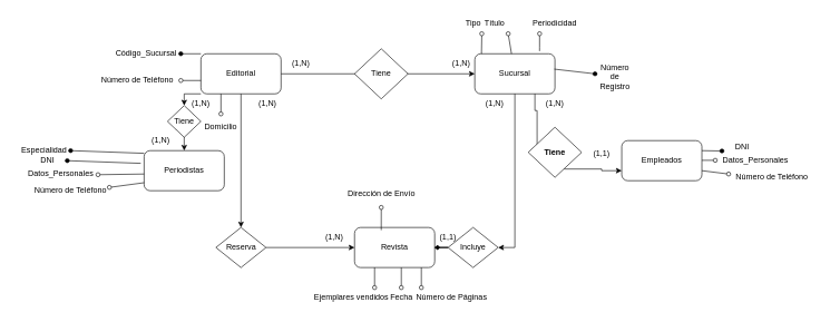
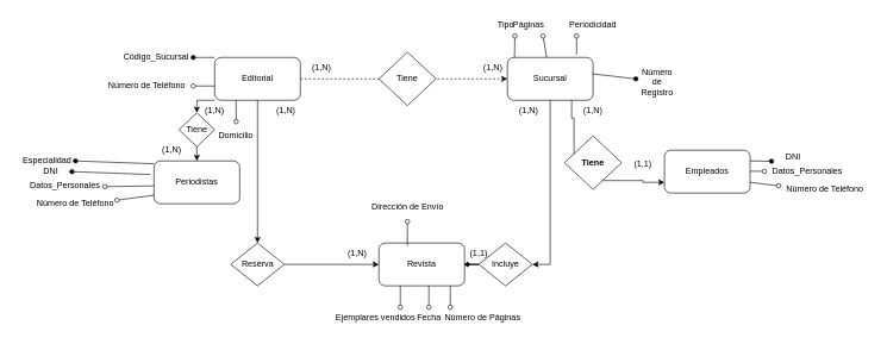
  <mxCell id="0" />
  <mxCell id="1" parent="0" />
  <mxCell id="2" style="edgeStyle=orthogonalEdgeStyle;rounded=0;orthogonalLoop=1;jettySize=auto;html=1;entryX=0;entryY=0.5;entryDx=0;entryDy=0;" edge="1" parent="1" source="12" target="5"><mxGeometry relative="1" as="geometry"><mxPoint x="460" y="310" as="targetPoint" /></mxGeometry></mxCell>
  <mxCell id="3" style="edgeStyle=orthogonalEdgeStyle;rounded=0;orthogonalLoop=1;jettySize=auto;html=1;exitX=0;exitY=1;exitDx=0;exitDy=0;entryX=0.5;entryY=0;entryDx=0;entryDy=0;" edge="1" parent="1" source="42" target="40"><mxGeometry relative="1" as="geometry" /></mxCell>
  <mxCell id="4" value="Editorial " style="rounded=1;whiteSpace=wrap;html=1;" vertex="1" parent="1"><mxGeometry x="300" y="80" width="120" height="60" as="geometry" /></mxCell>
  <mxCell id="5" value="Revista " style="rounded=1;whiteSpace=wrap;html=1;" vertex="1" parent="1"><mxGeometry x="530" y="340" width="120" height="60" as="geometry" /></mxCell>
  <mxCell id="6" style="edgeStyle=orthogonalEdgeStyle;rounded=0;orthogonalLoop=1;jettySize=auto;html=1;entryX=1;entryY=0.5;entryDx=0;entryDy=0;endArrow=diamond;" edge="1" parent="1" source="10" target="5"><mxGeometry relative="1" as="geometry"><mxPoint x="710" y="320" as="targetPoint" /></mxGeometry></mxCell>
  <mxCell id="7" style="edgeStyle=orthogonalEdgeStyle;rounded=0;orthogonalLoop=1;jettySize=auto;html=1;exitX=0.75;exitY=1;exitDx=0;exitDy=0;entryX=0;entryY=0.75;entryDx=0;entryDy=0;" edge="1" parent="1" source="33" target="31"><mxGeometry relative="1" as="geometry" /></mxCell>
  <mxCell id="8" value="Sucursal " style="rounded=1;whiteSpace=wrap;html=1;" vertex="1" parent="1"><mxGeometry x="710" y="80" width="120" height="60" as="geometry" /></mxCell>
  <mxCell id="9" value="" style="edgeStyle=orthogonalEdgeStyle;rounded=0;orthogonalLoop=1;jettySize=auto;html=1;entryX=1;entryY=0.5;entryDx=0;entryDy=0;" edge="1" parent="1" source="8" target="10"><mxGeometry relative="1" as="geometry"><mxPoint x="650" y="300" as="targetPoint" /><mxPoint x="710" y="140" as="sourcePoint" /></mxGeometry></mxCell>
  <mxCell id="10" value="Incluye " style="rhombus;whiteSpace=wrap;html=1;" vertex="1" parent="1"><mxGeometry x="670" y="340" width="75" height="60" as="geometry" /></mxCell>
  <mxCell id="11" value="" style="edgeStyle=orthogonalEdgeStyle;rounded=0;orthogonalLoop=1;jettySize=auto;html=1;" edge="1" parent="1" source="4" target="12"><mxGeometry relative="1" as="geometry"><mxPoint x="460" y="310" as="targetPoint" /><mxPoint x="460" y="140" as="sourcePoint" /></mxGeometry></mxCell>
  <mxCell id="12" value="Reserva" style="rhombus;whiteSpace=wrap;html=1;" vertex="1" parent="1"><mxGeometry x="322.5" y="340" width="75" height="60" as="geometry" /></mxCell>
  <mxCell id="13" value="Número de Teléfono " style="text;strokeColor=none;align=center;fillColor=none;html=1;verticalAlign=middle;whiteSpace=wrap;rounded=0;" vertex="1" parent="1"><mxGeometry x="140" y="95" width="130" height="50" as="geometry" /></mxCell>
  <mxCell id="14" value="Domicilio " style="text;strokeColor=none;align=center;fillColor=none;html=1;verticalAlign=middle;whiteSpace=wrap;rounded=0;" vertex="1" parent="1"><mxGeometry x="300" y="175" width="60" height="30" as="geometry" /></mxCell>
  <mxCell id="15" value="" style="endArrow=oval;html=1;rounded=0;endFill=0;" edge="1" parent="1"><mxGeometry width="50" height="50" relative="1" as="geometry"><mxPoint x="300" y="120" as="sourcePoint" /><mxPoint x="270" y="120" as="targetPoint" /></mxGeometry></mxCell>
  <mxCell id="16" value="" style="endArrow=oval;html=1;rounded=0;endFill=0;exitX=0.25;exitY=1;exitDx=0;exitDy=0;" edge="1" parent="1" source="4"><mxGeometry width="50" height="50" relative="1" as="geometry"><mxPoint x="330" y="160" as="sourcePoint" /><mxPoint x="330" y="170" as="targetPoint" /></mxGeometry></mxCell>
  <mxCell id="17" value="" style="endArrow=oval;html=1;rounded=0;endFill=0;" edge="1" parent="1"><mxGeometry width="50" height="50" relative="1" as="geometry"><mxPoint x="630" y="400" as="sourcePoint" /><mxPoint x="630" y="430" as="targetPoint" /></mxGeometry></mxCell>
  <mxCell id="18" value="(1,N) " style="text;strokeColor=none;align=center;fillColor=none;html=1;verticalAlign=middle;whiteSpace=wrap;rounded=0;" vertex="1" parent="1"><mxGeometry x="420" y="80" width="60" height="30" as="geometry" /></mxCell>
  <mxCell id="19" value="(1,N) " style="text;strokeColor=none;align=center;fillColor=none;html=1;verticalAlign=middle;whiteSpace=wrap;rounded=0;" vertex="1" parent="1"><mxGeometry x="660" y="80" width="60" height="30" as="geometry" /></mxCell>
  <mxCell id="20" value="(1,N) " style="text;strokeColor=none;align=center;fillColor=none;html=1;verticalAlign=middle;whiteSpace=wrap;rounded=0;" vertex="1" parent="1"><mxGeometry x="370" y="140" width="60" height="30" as="geometry" /></mxCell>
  <mxCell id="21" value="(1,N) " style="text;strokeColor=none;align=center;fillColor=none;html=1;verticalAlign=middle;whiteSpace=wrap;rounded=0;" vertex="1" parent="1"><mxGeometry x="470" y="340" width="60" height="30" as="geometry" /></mxCell>
  <mxCell id="22" value="(1,N) " style="text;strokeColor=none;align=center;fillColor=none;html=1;verticalAlign=middle;whiteSpace=wrap;rounded=0;" vertex="1" parent="1"><mxGeometry x="710" y="140" width="60" height="30" as="geometry" /></mxCell>
  <mxCell id="23" value="(1,1) " style="text;strokeColor=none;align=center;fillColor=none;html=1;verticalAlign=middle;whiteSpace=wrap;rounded=0;" vertex="1" parent="1"><mxGeometry x="640" y="340" width="60" height="30" as="geometry" /></mxCell>
  <mxCell id="24" value="" style="endArrow=oval;html=1;rounded=0;endFill=1;" edge="1" parent="1"><mxGeometry width="50" height="50" relative="1" as="geometry"><mxPoint x="300" y="80" as="sourcePoint" /><mxPoint x="270" y="80" as="targetPoint" /></mxGeometry></mxCell>
  <mxCell id="25" value="Código_Sucursal&amp;nbsp; " style="text;strokeColor=none;align=center;fillColor=none;html=1;verticalAlign=middle;whiteSpace=wrap;rounded=0;" vertex="1" parent="1"><mxGeometry x="190" y="65" width="60" height="30" as="geometry" /></mxCell>
- <mxCell id="26" value="" style="edgeStyle=orthogonalEdgeStyle;rounded=0;orthogonalLoop=1;jettySize=auto;html=1;exitX=1;exitY=0.5;exitDx=0;exitDy=0;" edge="1" parent="1" source="4" target="8"><mxGeometry relative="1" as="geometry"><mxPoint x="420" y="110" as="sourcePoint" /><mxPoint x="690" y="110" as="targetPoint" /></mxGeometry></mxCell>
+ <mxCell id="26" value="" style="edgeStyle=orthogonalEdgeStyle;rounded=0;orthogonalLoop=1;jettySize=auto;html=1;exitX=1;exitY=0.5;exitDx=0;exitDy=0;dashed=1;" edge="1" parent="1" source="4" target="8"><mxGeometry relative="1" as="geometry"><mxPoint x="420" y="110" as="sourcePoint" /><mxPoint x="690" y="110" as="targetPoint" /></mxGeometry></mxCell>
  <mxCell id="27" value="Tiene " style="rhombus;whiteSpace=wrap;html=1;" vertex="1" parent="1"><mxGeometry x="530" y="72.5" width="80" height="75" as="geometry" /></mxCell>
  <mxCell id="28" value="" style="endArrow=oval;html=1;rounded=0;endFill=0;" edge="1" parent="1"><mxGeometry width="50" height="50" relative="1" as="geometry"><mxPoint x="600" y="400" as="sourcePoint" /><mxPoint x="600" y="430" as="targetPoint" /></mxGeometry></mxCell>
  <mxCell id="29" value="" style="endArrow=oval;html=1;rounded=0;endFill=0;" edge="1" parent="1"><mxGeometry width="50" height="50" relative="1" as="geometry"><mxPoint x="720" y="80" as="sourcePoint" /><mxPoint x="720.5" y="50" as="targetPoint" /></mxGeometry></mxCell>
  <mxCell id="30" value="Tipo " style="text;strokeColor=none;align=center;fillColor=none;html=1;verticalAlign=middle;whiteSpace=wrap;rounded=0;" vertex="1" parent="1"><mxGeometry x="677.5" y="20" width="60" height="30" as="geometry" /></mxCell>
  <mxCell id="31" value="Empleados " style="rounded=1;whiteSpace=wrap;html=1;" vertex="1" parent="1"><mxGeometry x="930" y="210" width="120" height="60" as="geometry" /></mxCell>
  <mxCell id="32" value="" style="edgeStyle=orthogonalEdgeStyle;rounded=0;orthogonalLoop=1;jettySize=auto;html=1;exitX=0.75;exitY=1;exitDx=0;exitDy=0;entryX=0;entryY=0.75;entryDx=0;entryDy=0;" edge="1" parent="1" source="8" target="33"><mxGeometry relative="1" as="geometry"><mxPoint x="800" y="140" as="sourcePoint" /><mxPoint x="890" y="265" as="targetPoint" /></mxGeometry></mxCell>
  <mxCell id="33" value="Tiene " style="rhombus;whiteSpace=wrap;html=1;fontStyle=1" vertex="1" parent="1"><mxGeometry x="790" y="190" width="80" height="75" as="geometry" /></mxCell>
  <mxCell id="34" value="" style="endArrow=oval;html=1;rounded=0;endFill=0;exitX=0.75;exitY=0;exitDx=0;exitDy=0;" edge="1" parent="1"><mxGeometry width="50" height="50" relative="1" as="geometry"><mxPoint x="1050" y="239.5" as="sourcePoint" /><mxPoint x="1070" y="239.5" as="targetPoint" /><Array as="points" /></mxGeometry></mxCell>
  <mxCell id="35" value="Datos_Personales " style="text;html=1;align=center;verticalAlign=middle;resizable=0;points=[];autosize=1;strokeColor=none;fillColor=none;" vertex="1" parent="1"><mxGeometry x="1070" y="225" width="120" height="30" as="geometry" /></mxCell>
  <mxCell id="36" value="" style="endArrow=oval;html=1;rounded=0;endFill=1;" edge="1" parent="1"><mxGeometry width="50" height="50" relative="1" as="geometry"><mxPoint x="1050" y="225" as="sourcePoint" /><mxPoint x="1080" y="225.5" as="targetPoint" /></mxGeometry></mxCell>
  <mxCell id="37" value="DNI " style="text;html=1;align=center;verticalAlign=middle;resizable=0;points=[];autosize=1;strokeColor=none;fillColor=none;" vertex="1" parent="1"><mxGeometry x="1090" y="205" width="40" height="30" as="geometry" /></mxCell>
  <mxCell id="38" value="" style="endArrow=oval;html=1;rounded=0;endFill=0;exitX=1;exitY=0.75;exitDx=0;exitDy=0;" edge="1" parent="1" source="31"><mxGeometry width="50" height="50" relative="1" as="geometry"><mxPoint x="1060" y="260" as="sourcePoint" /><mxPoint x="1090" y="260" as="targetPoint" /></mxGeometry></mxCell>
  <mxCell id="39" value="Número de Teléfono " style="text;strokeColor=none;align=center;fillColor=none;html=1;verticalAlign=middle;whiteSpace=wrap;rounded=0;" vertex="1" parent="1"><mxGeometry x="1090" y="240" width="130" height="50" as="geometry" /></mxCell>
  <mxCell id="40" value="Periodistas " style="rounded=1;whiteSpace=wrap;html=1;" vertex="1" parent="1"><mxGeometry x="215" y="225" width="120" height="60" as="geometry" /></mxCell>
  <mxCell id="41" value="" style="edgeStyle=orthogonalEdgeStyle;rounded=0;orthogonalLoop=1;jettySize=auto;html=1;exitX=0;exitY=1;exitDx=0;exitDy=0;entryX=0.5;entryY=0;entryDx=0;entryDy=0;" edge="1" parent="1" source="4" target="42"><mxGeometry relative="1" as="geometry"><mxPoint x="300" y="140" as="sourcePoint" /><mxPoint x="263" y="220" as="targetPoint" /></mxGeometry></mxCell>
  <mxCell id="42" value="Tiene " style="rhombus;whiteSpace=wrap;html=1;" vertex="1" parent="1"><mxGeometry x="250" y="157.5" width="50" height="47.5" as="geometry" /></mxCell>
  <mxCell id="43" value="Datos_Personales " style="text;html=1;align=center;verticalAlign=middle;resizable=0;points=[];autosize=1;strokeColor=none;fillColor=none;" vertex="1" parent="1"><mxGeometry x="30" y="245" width="120" height="30" as="geometry" /></mxCell>
  <mxCell id="44" value="DNI " style="text;html=1;align=center;verticalAlign=middle;resizable=0;points=[];autosize=1;strokeColor=none;fillColor=none;" vertex="1" parent="1"><mxGeometry x="50" y="225" width="40" height="30" as="geometry" /></mxCell>
  <mxCell id="45" value="Número de Teléfono " style="text;strokeColor=none;align=center;fillColor=none;html=1;verticalAlign=middle;whiteSpace=wrap;rounded=0;" vertex="1" parent="1"><mxGeometry x="40" y="260" width="130" height="50" as="geometry" /></mxCell>
  <mxCell id="46" value="" style="endArrow=oval;html=1;rounded=0;endFill=1;" edge="1" parent="1"><mxGeometry width="50" height="50" relative="1" as="geometry"><mxPoint x="210" y="244" as="sourcePoint" /><mxPoint x="100" y="240" as="targetPoint" /></mxGeometry></mxCell>
  <mxCell id="47" value="" style="endArrow=oval;html=1;rounded=0;endFill=0;exitX=1;exitY=0.75;exitDx=0;exitDy=0;entryX=0.815;entryY=0.02;entryDx=0;entryDy=0;entryPerimeter=0;" edge="1" parent="1" target="45"><mxGeometry width="50" height="50" relative="1" as="geometry"><mxPoint x="215" y="260" as="sourcePoint" /><mxPoint x="135" y="285" as="targetPoint" /></mxGeometry></mxCell>
  <mxCell id="48" value="" style="endArrow=oval;html=1;rounded=0;endFill=0;exitX=1;exitY=0.75;exitDx=0;exitDy=0;entryX=0.446;entryY=0.94;entryDx=0;entryDy=0;entryPerimeter=0;" edge="1" parent="1"><mxGeometry width="50" height="50" relative="1" as="geometry"><mxPoint x="215" y="273" as="sourcePoint" /><mxPoint x="162.98" y="280" as="targetPoint" /></mxGeometry></mxCell>
  <mxCell id="49" value="" style="endArrow=oval;html=1;rounded=0;endFill=1;" edge="1" parent="1"><mxGeometry width="50" height="50" relative="1" as="geometry"><mxPoint x="215" y="229" as="sourcePoint" /><mxPoint x="105" y="225" as="targetPoint" /></mxGeometry></mxCell>
  <mxCell id="50" value="Especialidad " style="text;html=1;align=center;verticalAlign=middle;resizable=0;points=[];autosize=1;strokeColor=none;fillColor=none;" vertex="1" parent="1"><mxGeometry x="20" y="210" width="90" height="30" as="geometry" /></mxCell>
  <mxCell id="51" value="" style="endArrow=oval;html=1;rounded=0;endFill=1;exitX=0.992;exitY=0.383;exitDx=0;exitDy=0;exitPerimeter=0;" edge="1" parent="1" source="8"><mxGeometry width="50" height="50" relative="1" as="geometry"><mxPoint x="870" y="90" as="sourcePoint" /><mxPoint x="890" y="110" as="targetPoint" /></mxGeometry></mxCell>
  <mxCell id="52" value="Número de Registro " style="text;strokeColor=none;align=center;fillColor=none;html=1;verticalAlign=middle;whiteSpace=wrap;rounded=0;" vertex="1" parent="1"><mxGeometry x="890" y="100" width="60" height="30" as="geometry" /></mxCell>
  <mxCell id="53" value="" style="endArrow=oval;html=1;rounded=0;endFill=0;entryX=0.117;entryY=1;entryDx=0;entryDy=0;entryPerimeter=0;exitX=0.808;exitY=-0.067;exitDx=0;exitDy=0;exitPerimeter=0;" edge="1" parent="1" source="8" target="54"><mxGeometry width="50" height="50" relative="1" as="geometry"><mxPoint x="820" y="50" as="sourcePoint" /><mxPoint x="820" y="80" as="targetPoint" /><Array as="points"><mxPoint x="807" y="70" /></Array></mxGeometry></mxCell>
  <mxCell id="54" value="Periodicidad " style="text;strokeColor=none;align=center;fillColor=none;html=1;verticalAlign=middle;whiteSpace=wrap;rounded=0;" vertex="1" parent="1"><mxGeometry x="800" y="20" width="60" height="30" as="geometry" /></mxCell>
  <mxCell id="55" value="" style="endArrow=oval;html=1;rounded=0;endFill=0;" edge="1" parent="1" source="8"><mxGeometry width="50" height="50" relative="1" as="geometry"><mxPoint x="760" y="20" as="sourcePoint" /><mxPoint x="760" y="50" as="targetPoint" /></mxGeometry></mxCell>
- <mxCell id="56" value="Título " style="text;strokeColor=none;align=center;fillColor=none;html=1;verticalAlign=middle;whiteSpace=wrap;rounded=0;" vertex="1" parent="1"><mxGeometry x="710" y="20" width="60" height="30" as="geometry" /></mxCell>
+ <mxCell id="56" value="Páginas " style="text;strokeColor=none;align=center;fillColor=none;html=1;verticalAlign=middle;whiteSpace=wrap;rounded=0;" vertex="1" parent="1"><mxGeometry x="710" y="20" width="60" height="30" as="geometry" /></mxCell>
  <mxCell id="57" value="Fecha " style="text;html=1;align=center;verticalAlign=middle;resizable=0;points=[];autosize=1;strokeColor=none;fillColor=none;" vertex="1" parent="1"><mxGeometry x="570" y="430" width="60" height="30" as="geometry" /></mxCell>
  <mxCell id="58" value="Número de Páginas " style="text;html=1;align=center;verticalAlign=middle;resizable=0;points=[];autosize=1;strokeColor=none;fillColor=none;" vertex="1" parent="1"><mxGeometry x="610" y="430" width="130" height="30" as="geometry" /></mxCell>
  <mxCell id="59" value="" style="endArrow=oval;html=1;rounded=0;endFill=0;" edge="1" parent="1"><mxGeometry width="50" height="50" relative="1" as="geometry"><mxPoint x="560" y="400" as="sourcePoint" /><mxPoint x="560" y="430" as="targetPoint" /></mxGeometry></mxCell>
  <mxCell id="60" value="Ejemplares vendidos " style="text;html=1;align=center;verticalAlign=middle;resizable=0;points=[];autosize=1;strokeColor=none;fillColor=none;" vertex="1" parent="1"><mxGeometry x="460" y="430" width="130" height="30" as="geometry" /></mxCell>
  <mxCell id="61" value="" style="endArrow=oval;html=1;rounded=0;endFill=0;exitX=0.333;exitY=0.067;exitDx=0;exitDy=0;exitPerimeter=0;" edge="1" parent="1" source="5"><mxGeometry width="50" height="50" relative="1" as="geometry"><mxPoint x="570" y="235" as="sourcePoint" /><mxPoint x="570" y="310" as="targetPoint" /></mxGeometry></mxCell>
  <mxCell id="62" value="Dirección de Envío " style="text;html=1;align=center;verticalAlign=middle;resizable=0;points=[];autosize=1;strokeColor=none;fillColor=none;" vertex="1" parent="1"><mxGeometry x="510" y="275" width="120" height="30" as="geometry" /></mxCell>
  <mxCell id="63" value="(1,N) " style="text;strokeColor=none;align=center;fillColor=none;html=1;verticalAlign=middle;whiteSpace=wrap;rounded=0;" vertex="1" parent="1"><mxGeometry x="270" y="140" width="60" height="30" as="geometry" /></mxCell>
  <mxCell id="64" value="(1,N) " style="text;strokeColor=none;align=center;fillColor=none;html=1;verticalAlign=middle;whiteSpace=wrap;rounded=0;" vertex="1" parent="1"><mxGeometry x="210" y="195" width="60" height="30" as="geometry" /></mxCell>
  <mxCell id="65" value="(1,N) " style="text;strokeColor=none;align=center;fillColor=none;html=1;verticalAlign=middle;whiteSpace=wrap;rounded=0;" vertex="1" parent="1"><mxGeometry x="800" y="140" width="60" height="30" as="geometry" /></mxCell>
  <mxCell id="66" value="(1,1) " style="text;strokeColor=none;align=center;fillColor=none;html=1;verticalAlign=middle;whiteSpace=wrap;rounded=0;" vertex="1" parent="1"><mxGeometry x="870" y="215" width="60" height="30" as="geometry" /></mxCell>
